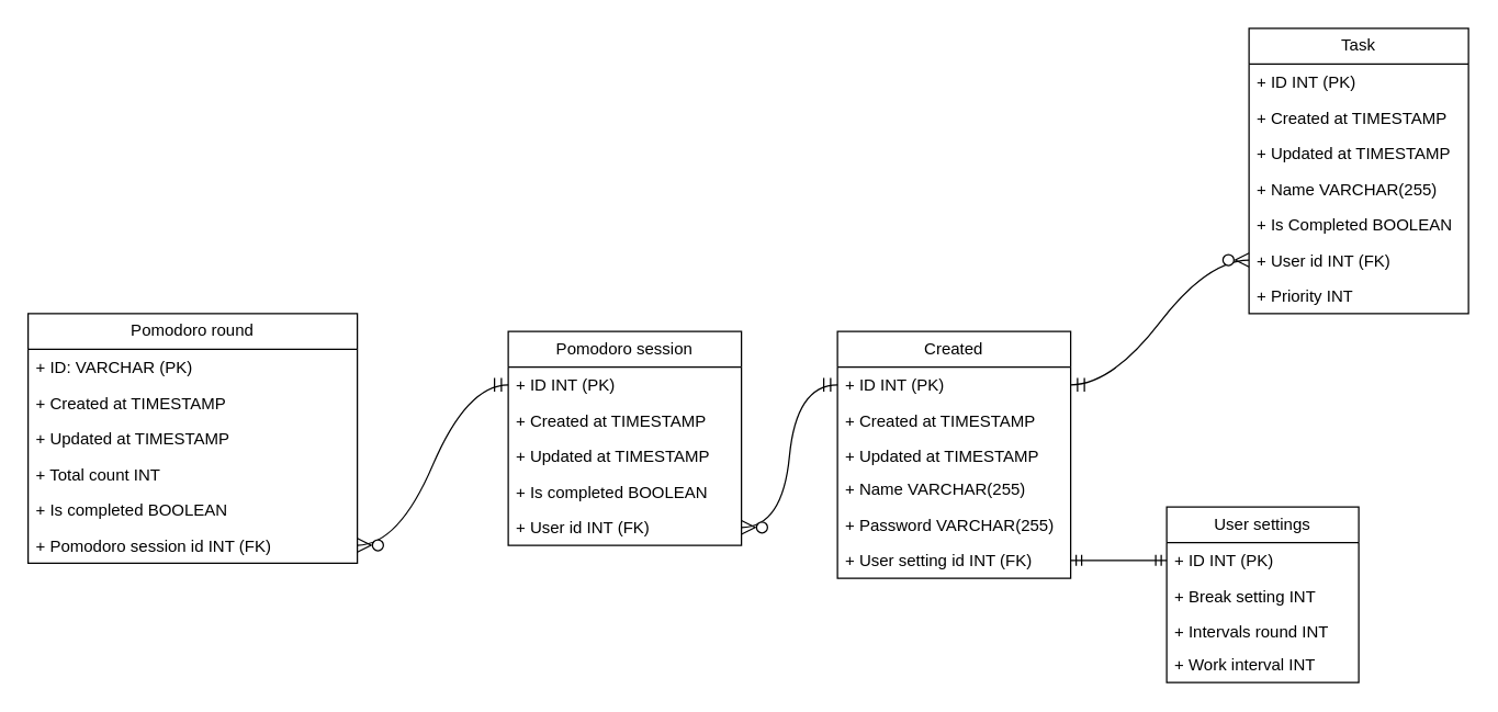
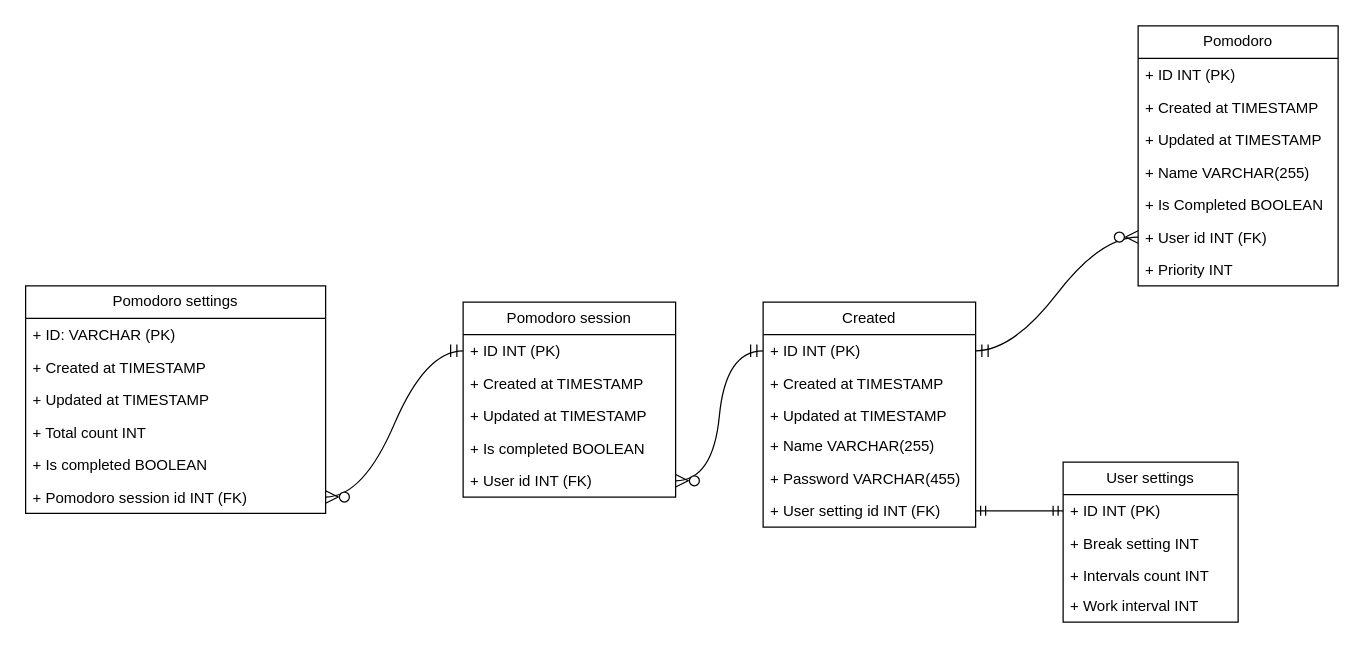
  <mxCell id="0" />
  <mxCell id="1" parent="0" />
- <mxCell id="2" value="Pomodoro round" style="swimlane;fontStyle=0;childLayout=stackLayout;horizontal=1;startSize=26;fillColor=none;horizontalStack=0;resizeParent=1;resizeParentMax=0;resizeLast=0;collapsible=1;marginBottom=0;whiteSpace=wrap;html=1;" vertex="1" parent="1"><mxGeometry x="20" y="228" width="240" height="182" as="geometry" /></mxCell>
+ <mxCell id="2" value="Pomodoro settings" style="swimlane;fontStyle=0;childLayout=stackLayout;horizontal=1;startSize=26;fillColor=none;horizontalStack=0;resizeParent=1;resizeParentMax=0;resizeLast=0;collapsible=1;marginBottom=0;whiteSpace=wrap;html=1;" vertex="1" parent="1"><mxGeometry x="20" y="228" width="240" height="182" as="geometry" /></mxCell>
  <mxCell id="3" value="+ ID: VARCHAR (PK)" style="text;strokeColor=none;fillColor=none;align=left;verticalAlign=top;spacingLeft=4;spacingRight=4;overflow=hidden;rotatable=0;points=[[0,0.5],[1,0.5]];portConstraint=eastwest;whiteSpace=wrap;html=1;" vertex="1" parent="2"><mxGeometry y="26" width="240" height="26" as="geometry" /></mxCell>
  <mxCell id="4" value="+ Created at TIMESTAMP" style="text;strokeColor=none;fillColor=none;align=left;verticalAlign=top;spacingLeft=4;spacingRight=4;overflow=hidden;rotatable=0;points=[[0,0.5],[1,0.5]];portConstraint=eastwest;whiteSpace=wrap;html=1;" vertex="1" parent="2"><mxGeometry y="52" width="240" height="26" as="geometry" /></mxCell>
  <mxCell id="5" value="+ Updated at TIMESTAMP" style="text;strokeColor=none;fillColor=none;align=left;verticalAlign=top;spacingLeft=4;spacingRight=4;overflow=hidden;rotatable=0;points=[[0,0.5],[1,0.5]];portConstraint=eastwest;whiteSpace=wrap;html=1;" vertex="1" parent="2"><mxGeometry y="78" width="240" height="26" as="geometry" /></mxCell>
  <mxCell id="6" value="+ Total count INT" style="text;strokeColor=none;fillColor=none;align=left;verticalAlign=top;spacingLeft=4;spacingRight=4;overflow=hidden;rotatable=0;points=[[0,0.5],[1,0.5]];portConstraint=eastwest;whiteSpace=wrap;html=1;" vertex="1" parent="2"><mxGeometry y="104" width="240" height="26" as="geometry" /></mxCell>
  <mxCell id="7" value="+ Is completed BOOLEAN" style="text;strokeColor=none;fillColor=none;align=left;verticalAlign=top;spacingLeft=4;spacingRight=4;overflow=hidden;rotatable=0;points=[[0,0.5],[1,0.5]];portConstraint=eastwest;whiteSpace=wrap;html=1;" vertex="1" parent="2"><mxGeometry y="130" width="240" height="26" as="geometry" /></mxCell>
  <mxCell id="8" value="+ Pomodoro session id INT (FK)" style="text;strokeColor=none;fillColor=none;align=left;verticalAlign=top;spacingLeft=4;spacingRight=4;overflow=hidden;rotatable=0;points=[[0,0.5],[1,0.5]];portConstraint=eastwest;whiteSpace=wrap;html=1;" vertex="1" parent="2"><mxGeometry y="156" width="240" height="26" as="geometry" /></mxCell>
  <mxCell id="9" value="Pomodoro session" style="swimlane;fontStyle=0;childLayout=stackLayout;horizontal=1;startSize=26;fillColor=none;horizontalStack=0;resizeParent=1;resizeParentMax=0;resizeLast=0;collapsible=1;marginBottom=0;whiteSpace=wrap;html=1;" vertex="1" parent="1"><mxGeometry x="370" y="241" width="170" height="156" as="geometry" /></mxCell>
  <mxCell id="10" value="+ ID INT (PK)" style="text;strokeColor=none;fillColor=none;align=left;verticalAlign=top;spacingLeft=4;spacingRight=4;overflow=hidden;rotatable=0;points=[[0,0.5],[1,0.5]];portConstraint=eastwest;whiteSpace=wrap;html=1;" vertex="1" parent="9"><mxGeometry y="26" width="170" height="26" as="geometry" /></mxCell>
  <mxCell id="11" value="+ Created at TIMESTAMP" style="text;strokeColor=none;fillColor=none;align=left;verticalAlign=top;spacingLeft=4;spacingRight=4;overflow=hidden;rotatable=0;points=[[0,0.5],[1,0.5]];portConstraint=eastwest;whiteSpace=wrap;html=1;" vertex="1" parent="9"><mxGeometry y="52" width="170" height="26" as="geometry" /></mxCell>
  <mxCell id="12" value="+ Updated at TIMESTAMP" style="text;strokeColor=none;fillColor=none;align=left;verticalAlign=top;spacingLeft=4;spacingRight=4;overflow=hidden;rotatable=0;points=[[0,0.5],[1,0.5]];portConstraint=eastwest;whiteSpace=wrap;html=1;" vertex="1" parent="9"><mxGeometry y="78" width="170" height="26" as="geometry" /></mxCell>
  <mxCell id="13" value="+ Is completed BOOLEAN" style="text;strokeColor=none;fillColor=none;align=left;verticalAlign=top;spacingLeft=4;spacingRight=4;overflow=hidden;rotatable=0;points=[[0,0.5],[1,0.5]];portConstraint=eastwest;whiteSpace=wrap;html=1;" vertex="1" parent="9"><mxGeometry y="104" width="170" height="26" as="geometry" /></mxCell>
  <mxCell id="14" value="+ User id INT (FK)" style="text;strokeColor=none;fillColor=none;align=left;verticalAlign=top;spacingLeft=4;spacingRight=4;overflow=hidden;rotatable=0;points=[[0,0.5],[1,0.5]];portConstraint=eastwest;whiteSpace=wrap;html=1;" vertex="1" parent="9"><mxGeometry y="130" width="170" height="26" as="geometry" /></mxCell>
  <mxCell id="15" value="Created" style="swimlane;fontStyle=0;childLayout=stackLayout;horizontal=1;startSize=26;fillColor=none;horizontalStack=0;resizeParent=1;resizeParentMax=0;resizeLast=0;collapsible=1;marginBottom=0;whiteSpace=wrap;html=1;" vertex="1" parent="1"><mxGeometry x="610" y="241" width="170" height="180" as="geometry" /></mxCell>
  <mxCell id="16" value="+ ID INT (PK)" style="text;strokeColor=none;fillColor=none;align=left;verticalAlign=top;spacingLeft=4;spacingRight=4;overflow=hidden;rotatable=0;points=[[0,0.5],[1,0.5]];portConstraint=eastwest;whiteSpace=wrap;html=1;" vertex="1" parent="15"><mxGeometry y="26" width="170" height="26" as="geometry" /></mxCell>
  <mxCell id="17" value="+ Created at TIMESTAMP" style="text;strokeColor=none;fillColor=none;align=left;verticalAlign=top;spacingLeft=4;spacingRight=4;overflow=hidden;rotatable=0;points=[[0,0.5],[1,0.5]];portConstraint=eastwest;whiteSpace=wrap;html=1;" vertex="1" parent="15"><mxGeometry y="52" width="170" height="26" as="geometry" /></mxCell>
  <mxCell id="18" value="+ Updated at TIMESTAMP" style="text;strokeColor=none;fillColor=none;align=left;verticalAlign=top;spacingLeft=4;spacingRight=4;overflow=hidden;rotatable=0;points=[[0,0.5],[1,0.5]];portConstraint=eastwest;whiteSpace=wrap;html=1;" vertex="1" parent="15"><mxGeometry y="78" width="170" height="24" as="geometry" /></mxCell>
  <mxCell id="19" value="+ Name VARCHAR(255)" style="text;strokeColor=none;fillColor=none;align=left;verticalAlign=top;spacingLeft=4;spacingRight=4;overflow=hidden;rotatable=0;points=[[0,0.5],[1,0.5]];portConstraint=eastwest;whiteSpace=wrap;html=1;" vertex="1" parent="15"><mxGeometry y="102" width="170" height="26" as="geometry" /></mxCell>
- <mxCell id="20" value="+ Password VARCHAR(255)" style="text;strokeColor=none;fillColor=none;align=left;verticalAlign=top;spacingLeft=4;spacingRight=4;overflow=hidden;rotatable=0;points=[[0,0.5],[1,0.5]];portConstraint=eastwest;whiteSpace=wrap;html=1;" vertex="1" parent="15"><mxGeometry y="128" width="170" height="26" as="geometry" /></mxCell>
+ <mxCell id="20" value="+ Password VARCHAR(455)" style="text;strokeColor=none;fillColor=none;align=left;verticalAlign=top;spacingLeft=4;spacingRight=4;overflow=hidden;rotatable=0;points=[[0,0.5],[1,0.5]];portConstraint=eastwest;whiteSpace=wrap;html=1;" vertex="1" parent="15"><mxGeometry y="128" width="170" height="26" as="geometry" /></mxCell>
  <mxCell id="21" value="+ User setting id INT (FK)" style="text;strokeColor=none;fillColor=none;align=left;verticalAlign=top;spacingLeft=4;spacingRight=4;overflow=hidden;rotatable=0;points=[[0,0.5],[1,0.5]];portConstraint=eastwest;whiteSpace=wrap;html=1;" vertex="1" parent="15"><mxGeometry y="154" width="170" height="26" as="geometry" /></mxCell>
- <mxCell id="22" value="Task" style="swimlane;fontStyle=0;childLayout=stackLayout;horizontal=1;startSize=26;fillColor=none;horizontalStack=0;resizeParent=1;resizeParentMax=0;resizeLast=0;collapsible=1;marginBottom=0;whiteSpace=wrap;html=1;" vertex="1" parent="1"><mxGeometry x="910" y="20" width="160" height="208" as="geometry" /></mxCell>
+ <mxCell id="22" value="Pomodoro" style="swimlane;fontStyle=0;childLayout=stackLayout;horizontal=1;startSize=26;fillColor=none;horizontalStack=0;resizeParent=1;resizeParentMax=0;resizeLast=0;collapsible=1;marginBottom=0;whiteSpace=wrap;html=1;" vertex="1" parent="1"><mxGeometry x="910" y="20" width="160" height="208" as="geometry" /></mxCell>
  <mxCell id="23" value="+ ID INT (PK)" style="text;strokeColor=none;fillColor=none;align=left;verticalAlign=top;spacingLeft=4;spacingRight=4;overflow=hidden;rotatable=0;points=[[0,0.5],[1,0.5]];portConstraint=eastwest;whiteSpace=wrap;html=1;" vertex="1" parent="22"><mxGeometry y="26" width="160" height="26" as="geometry" /></mxCell>
  <mxCell id="24" value="+ Created at TIMESTAMP" style="text;strokeColor=none;fillColor=none;align=left;verticalAlign=top;spacingLeft=4;spacingRight=4;overflow=hidden;rotatable=0;points=[[0,0.5],[1,0.5]];portConstraint=eastwest;whiteSpace=wrap;html=1;" vertex="1" parent="22"><mxGeometry y="52" width="160" height="26" as="geometry" /></mxCell>
  <mxCell id="25" value="+ Updated at TIMESTAMP" style="text;strokeColor=none;fillColor=none;align=left;verticalAlign=top;spacingLeft=4;spacingRight=4;overflow=hidden;rotatable=0;points=[[0,0.5],[1,0.5]];portConstraint=eastwest;whiteSpace=wrap;html=1;" vertex="1" parent="22"><mxGeometry y="78" width="160" height="26" as="geometry" /></mxCell>
  <mxCell id="26" value="+ Name VARCHAR(255)" style="text;strokeColor=none;fillColor=none;align=left;verticalAlign=top;spacingLeft=4;spacingRight=4;overflow=hidden;rotatable=0;points=[[0,0.5],[1,0.5]];portConstraint=eastwest;whiteSpace=wrap;html=1;" vertex="1" parent="22"><mxGeometry y="104" width="160" height="26" as="geometry" /></mxCell>
  <mxCell id="27" value="+ Is Completed BOOLEAN" style="text;strokeColor=none;fillColor=none;align=left;verticalAlign=top;spacingLeft=4;spacingRight=4;overflow=hidden;rotatable=0;points=[[0,0.5],[1,0.5]];portConstraint=eastwest;whiteSpace=wrap;html=1;" vertex="1" parent="22"><mxGeometry y="130" width="160" height="26" as="geometry" /></mxCell>
  <mxCell id="28" value="+ User id INT (FK)" style="text;strokeColor=none;fillColor=none;align=left;verticalAlign=top;spacingLeft=4;spacingRight=4;overflow=hidden;rotatable=0;points=[[0,0.5],[1,0.5]];portConstraint=eastwest;whiteSpace=wrap;html=1;" vertex="1" parent="22"><mxGeometry y="156" width="160" height="26" as="geometry" /></mxCell>
  <mxCell id="29" value="+ Priority INT" style="text;strokeColor=none;fillColor=none;align=left;verticalAlign=top;spacingLeft=4;spacingRight=4;overflow=hidden;rotatable=0;points=[[0,0.5],[1,0.5]];portConstraint=eastwest;whiteSpace=wrap;html=1;" vertex="1" parent="22"><mxGeometry y="182" width="160" height="26" as="geometry" /></mxCell>
  <mxCell id="30" value="User settings" style="swimlane;fontStyle=0;childLayout=stackLayout;horizontal=1;startSize=26;fillColor=none;horizontalStack=0;resizeParent=1;resizeParentMax=0;resizeLast=0;collapsible=1;marginBottom=0;whiteSpace=wrap;html=1;" vertex="1" parent="1"><mxGeometry x="850" y="369" width="140" height="128" as="geometry" /></mxCell>
  <mxCell id="31" value="+ ID INT (PK)" style="text;strokeColor=none;fillColor=none;align=left;verticalAlign=top;spacingLeft=4;spacingRight=4;overflow=hidden;rotatable=0;points=[[0,0.5],[1,0.5]];portConstraint=eastwest;whiteSpace=wrap;html=1;" vertex="1" parent="30"><mxGeometry y="26" width="140" height="26" as="geometry" /></mxCell>
  <mxCell id="32" value="+ Break setting INT" style="text;strokeColor=none;fillColor=none;align=left;verticalAlign=top;spacingLeft=4;spacingRight=4;overflow=hidden;rotatable=0;points=[[0,0.5],[1,0.5]];portConstraint=eastwest;whiteSpace=wrap;html=1;" vertex="1" parent="30"><mxGeometry y="52" width="140" height="26" as="geometry" /></mxCell>
- <mxCell id="33" value="+ Intervals round INT" style="text;strokeColor=none;fillColor=none;align=left;verticalAlign=top;spacingLeft=4;spacingRight=4;overflow=hidden;rotatable=0;points=[[0,0.5],[1,0.5]];portConstraint=eastwest;whiteSpace=wrap;html=1;" vertex="1" parent="30"><mxGeometry y="78" width="140" height="24" as="geometry" /></mxCell>
+ <mxCell id="33" value="+ Intervals count INT" style="text;strokeColor=none;fillColor=none;align=left;verticalAlign=top;spacingLeft=4;spacingRight=4;overflow=hidden;rotatable=0;points=[[0,0.5],[1,0.5]];portConstraint=eastwest;whiteSpace=wrap;html=1;" vertex="1" parent="30"><mxGeometry y="78" width="140" height="24" as="geometry" /></mxCell>
  <mxCell id="34" value="+ Work interval INT" style="text;strokeColor=none;fillColor=none;align=left;verticalAlign=top;spacingLeft=4;spacingRight=4;overflow=hidden;rotatable=0;points=[[0,0.5],[1,0.5]];portConstraint=eastwest;whiteSpace=wrap;html=1;" vertex="1" parent="30"><mxGeometry y="102" width="140" height="26" as="geometry" /></mxCell>
  <mxCell id="35" value="" style="edgeStyle=entityRelationEdgeStyle;fontSize=12;html=1;endArrow=ERmandOne;startArrow=ERmandOne;rounded=0;" edge="1" parent="1" source="21" target="31"><mxGeometry width="100" height="100" relative="1" as="geometry"><mxPoint x="700" y="529" as="sourcePoint" /><mxPoint x="800" y="429" as="targetPoint" /></mxGeometry></mxCell>
  <mxCell id="36" value="" style="edgeStyle=entityRelationEdgeStyle;fontSize=12;html=1;endArrow=ERzeroToMany;startArrow=ERmandOne;rounded=0;startSize=8;endSize=8;curved=1;" edge="1" parent="1" source="16" target="28"><mxGeometry width="100" height="100" relative="1" as="geometry"><mxPoint x="780" y="279" as="sourcePoint" /><mxPoint x="900" y="199" as="targetPoint" /><Array as="points"><mxPoint x="1040" y="259" /><mxPoint x="760" y="179" /><mxPoint x="740" y="149" /><mxPoint x="770" y="179" /><mxPoint x="890" y="269" /></Array></mxGeometry></mxCell>
  <mxCell id="37" value="" style="edgeStyle=entityRelationEdgeStyle;fontSize=12;html=1;endArrow=ERzeroToMany;startArrow=ERmandOne;rounded=0;startSize=8;endSize=8;curved=1;entryX=1;entryY=0.5;entryDx=0;entryDy=0;" edge="1" parent="1" source="16" target="14"><mxGeometry width="100" height="100" relative="1" as="geometry"><mxPoint x="570" y="259" as="sourcePoint" /><mxPoint x="560" y="179" as="targetPoint" /><Array as="points"><mxPoint x="690" y="249" /><mxPoint x="260" y="329" /><mxPoint x="210" y="319" /><mxPoint x="410" y="169" /><mxPoint x="390" y="139" /><mxPoint x="420" y="169" /><mxPoint x="540" y="259" /></Array></mxGeometry></mxCell>
  <mxCell id="38" value="" style="edgeStyle=entityRelationEdgeStyle;fontSize=12;html=1;endArrow=ERzeroToMany;startArrow=ERmandOne;rounded=0;startSize=8;endSize=8;curved=1;entryX=1;entryY=0.5;entryDx=0;entryDy=0;" edge="1" parent="1" source="10" target="8"><mxGeometry width="100" height="100" relative="1" as="geometry"><mxPoint x="340" y="249" as="sourcePoint" /><mxPoint x="440" y="149" as="targetPoint" /></mxGeometry></mxCell>
